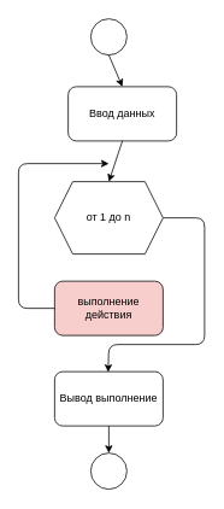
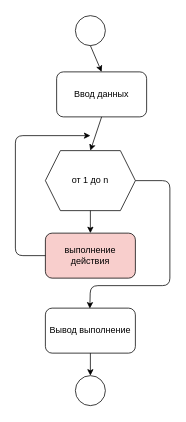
  <mxCell id="0" />
  <mxCell id="1" parent="0" />
  <mxCell id="2" value="" style="ellipse;whiteSpace=wrap;html=1;aspect=fixed;" parent="1" vertex="1"><mxGeometry x="100" y="20" width="40" height="40" as="geometry" /></mxCell>
  <mxCell id="3" value="" style="endArrow=classic;html=1;exitX=0.5;exitY=1;exitDx=0;exitDy=0;entryX=0.5;entryY=0;entryDx=0;entryDy=0;" parent="1" source="2" target="4" edge="1"><mxGeometry width="50" height="50" relative="1" as="geometry"><mxPoint x="370" y="330" as="sourcePoint" /><mxPoint x="120" y="100" as="targetPoint" /></mxGeometry></mxCell>
  <mxCell id="4" value="Ввод данных" style="rounded=1;whiteSpace=wrap;html=1;" parent="1" vertex="1"><mxGeometry x="75" y="95" width="120" height="60" as="geometry" /></mxCell>
  <mxCell id="5" value="" style="endArrow=classic;html=1;exitX=0.5;exitY=1;exitDx=0;exitDy=0;entryX=0.5;entryY=0;entryDx=0;entryDy=0;" parent="1" source="4" edge="1"><mxGeometry width="50" height="50" relative="1" as="geometry"><mxPoint x="90" y="210" as="sourcePoint" /><mxPoint x="120" y="200" as="targetPoint" /></mxGeometry></mxCell>
  <mxCell id="6" value="Вывод выполнение" style="rounded=1;whiteSpace=wrap;html=1;" parent="1" vertex="1"><mxGeometry x="60" y="410" width="120" height="60" as="geometry" /></mxCell>
  <mxCell id="7" value="" style="endArrow=classic;html=1;exitX=0.5;exitY=1;exitDx=0;exitDy=0;entryX=0.5;entryY=0;entryDx=0;entryDy=0;" parent="1" source="6" target="8" edge="1"><mxGeometry width="50" height="50" relative="1" as="geometry"><mxPoint x="100" y="630" as="sourcePoint" /><mxPoint x="120" y="590" as="targetPoint" /></mxGeometry></mxCell>
  <mxCell id="8" value="" style="ellipse;whiteSpace=wrap;html=1;aspect=fixed;" parent="1" vertex="1"><mxGeometry x="100" y="500" width="40" height="40" as="geometry" /></mxCell>
  <mxCell id="9" value="" style="endArrow=classic;html=1;exitX=1;exitY=0.5;exitDx=0;exitDy=0;entryX=0.444;entryY=0.009;entryDx=0;entryDy=0;entryPerimeter=0;" parent="1" source="11" edge="1"><mxGeometry width="50" height="50" relative="1" as="geometry"><mxPoint x="186" y="240" as="sourcePoint" /><mxPoint x="119.28" y="410.54" as="targetPoint" /><Array as="points"><mxPoint x="226" y="240" /><mxPoint x="226" y="380" /><mxPoint x="120" y="380" /></Array></mxGeometry></mxCell>
  <mxCell id="10" value="выполнение действия" style="rounded=1;whiteSpace=wrap;html=1;fillColor=#f8cecc;" vertex="1" parent="1"><mxGeometry x="60" y="310" width="120" height="60" as="geometry" /></mxCell>
  <mxCell id="11" value="от 1 до n" style="shape=hexagon;perimeter=hexagonPerimeter2;whiteSpace=wrap;html=1;fixedSize=1;" vertex="1" parent="1"><mxGeometry x="60" y="200" width="120" height="80" as="geometry" /></mxCell>
+ <mxCell id="12" value="" style="endArrow=classic;html=1;exitX=0.5;exitY=1;exitDx=0;exitDy=0;entryX=0.5;entryY=0;entryDx=0;entryDy=0;" edge="1" parent="1" source="11" target="10"><mxGeometry width="50" height="50" relative="1" as="geometry"><mxPoint x="240" y="320" as="sourcePoint" /><mxPoint x="290" y="270" as="targetPoint" /></mxGeometry></mxCell>
  <mxCell id="13" value="" style="endArrow=classic;html=1;exitX=0;exitY=0.5;exitDx=0;exitDy=0;" edge="1" parent="1" source="10"><mxGeometry width="50" height="50" relative="1" as="geometry"><mxPoint x="240" y="320" as="sourcePoint" /><mxPoint x="120" y="180" as="targetPoint" /><Array as="points"><mxPoint x="20" y="340" /><mxPoint x="20" y="180" /></Array></mxGeometry></mxCell>
